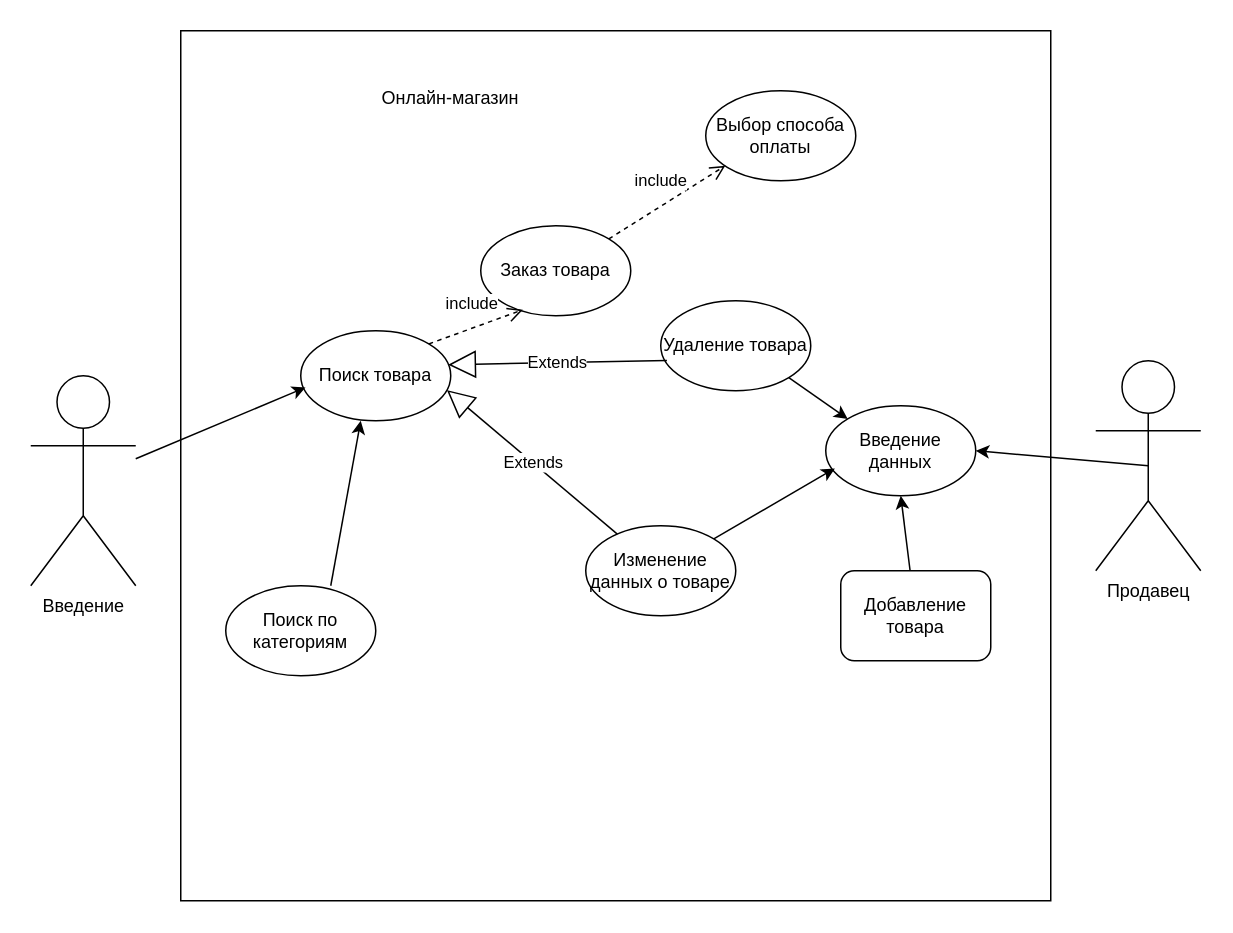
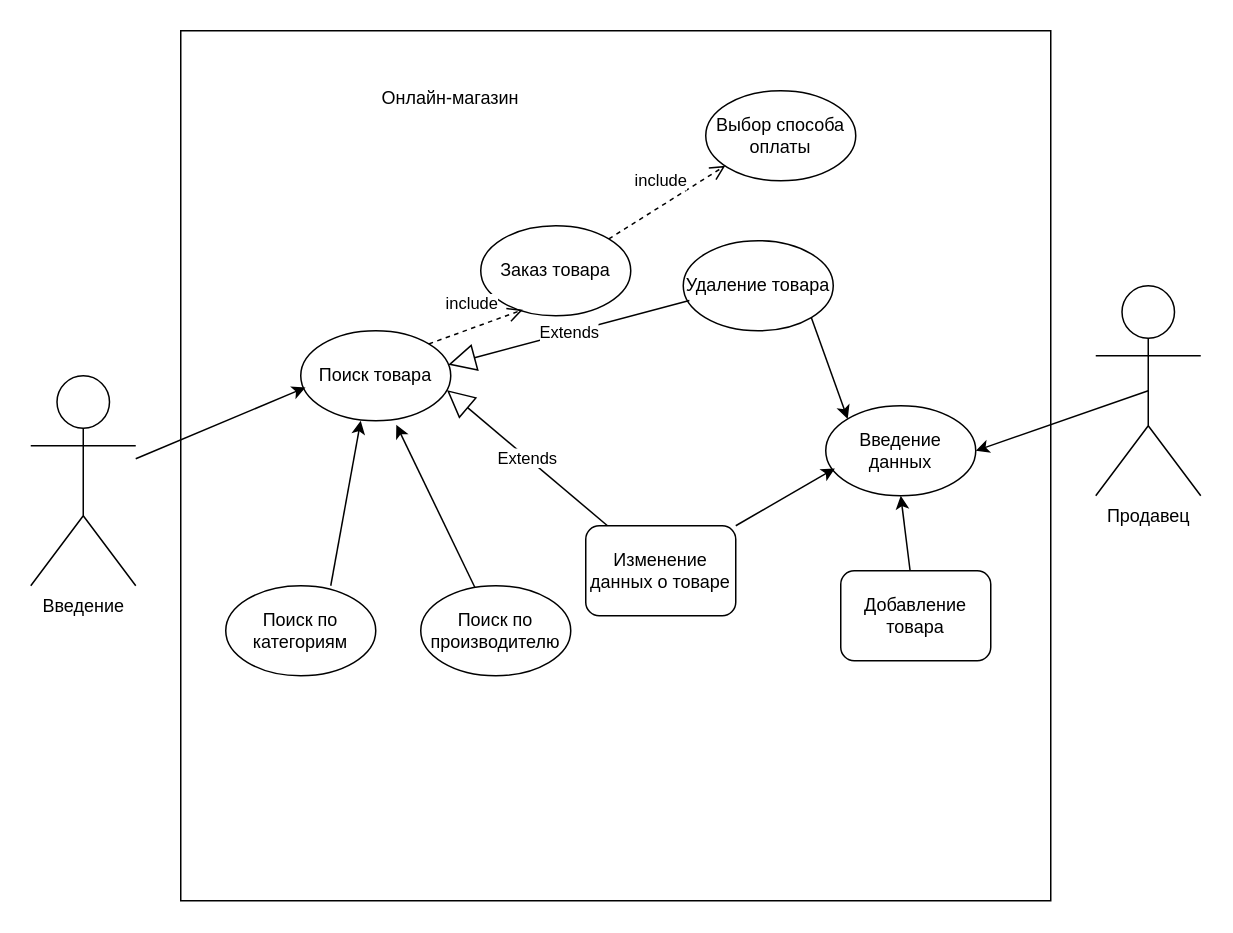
  <mxCell id="0" />
  <mxCell id="1" parent="0" />
  <mxCell id="2" value="" style="whiteSpace=wrap;html=1;aspect=fixed;" vertex="1" parent="1"><mxGeometry x="120" y="20" width="580" height="580" as="geometry" /></mxCell>
  <mxCell id="3" value="Введение" style="shape=umlActor;verticalLabelPosition=bottom;verticalAlign=top;html=1;outlineConnect=0;" vertex="1" parent="1"><mxGeometry x="20" y="250" width="70" height="140" as="geometry" /></mxCell>
- <mxCell id="4" value="Продавец" style="shape=umlActor;verticalLabelPosition=bottom;verticalAlign=top;html=1;outlineConnect=0;" vertex="1" parent="1"><mxGeometry x="730" y="240" width="70" height="140" as="geometry" /></mxCell>
+ <mxCell id="4" value="Продавец" style="shape=umlActor;verticalLabelPosition=bottom;verticalAlign=top;html=1;outlineConnect=0;" vertex="1" parent="1"><mxGeometry x="730" y="190" width="70" height="140" as="geometry" /></mxCell>
  <mxCell id="5" value="Поиск товара" style="ellipse;whiteSpace=wrap;html=1;" vertex="1" parent="1"><mxGeometry x="200" y="220" width="100" height="60" as="geometry" /></mxCell>
  <mxCell id="6" value="Заказ товара" style="ellipse;whiteSpace=wrap;html=1;" vertex="1" parent="1"><mxGeometry x="320" y="150" width="100" height="60" as="geometry" /></mxCell>
  <mxCell id="7" value="include" style="html=1;verticalAlign=bottom;endArrow=open;dashed=1;endSize=8;curved=0;rounded=0;entryX=0.281;entryY=0.933;entryDx=0;entryDy=0;entryPerimeter=0;exitX=1;exitY=0;exitDx=0;exitDy=0;" edge="1" parent="1" source="5" target="6"><mxGeometry x="-0.015" y="6" relative="1" as="geometry"><mxPoint x="440" y="300" as="sourcePoint" /><mxPoint x="360" y="300" as="targetPoint" /><mxPoint y="-1" as="offset" /></mxGeometry></mxCell>
  <mxCell id="8" value="Выбор способа оплаты" style="ellipse;whiteSpace=wrap;html=1;" vertex="1" parent="1"><mxGeometry x="470" y="60" width="100" height="60" as="geometry" /></mxCell>
  <mxCell id="9" value="include" style="html=1;verticalAlign=bottom;endArrow=open;dashed=1;endSize=8;curved=0;rounded=0;entryX=0.281;entryY=0.933;entryDx=0;entryDy=0;entryPerimeter=0;exitX=1;exitY=0;exitDx=0;exitDy=0;" edge="1" parent="1" source="6"><mxGeometry x="-0.015" y="6" relative="1" as="geometry"><mxPoint x="420" y="163" as="sourcePoint" /><mxPoint x="483" y="110" as="targetPoint" /><mxPoint y="-1" as="offset" /></mxGeometry></mxCell>
- <mxCell id="10" value="Изменение данных о товаре" style="ellipse;whiteSpace=wrap;html=1;" vertex="1" parent="1"><mxGeometry x="390" y="350" width="100" height="60" as="geometry" /></mxCell>
+ <mxCell id="10" value="Изменение данных о товаре" style="whiteSpace=wrap;html=1;rounded=1;" vertex="1" parent="1"><mxGeometry x="390" y="350" width="100" height="60" as="geometry" /></mxCell>
+ <mxCell id="11" value="Поиск по производителю" style="ellipse;whiteSpace=wrap;html=1;" vertex="1" parent="1"><mxGeometry x="280" y="390" width="100" height="60" as="geometry" /></mxCell>
  <mxCell id="12" value="Поиск по категориям" style="ellipse;whiteSpace=wrap;html=1;" vertex="1" parent="1"><mxGeometry x="150" y="390" width="100" height="60" as="geometry" /></mxCell>
  <mxCell id="13" value="Extends" style="endArrow=block;endSize=16;endFill=0;html=1;rounded=0;entryX=0.974;entryY=0.659;entryDx=0;entryDy=0;entryPerimeter=0;" edge="1" parent="1" source="10" target="5"><mxGeometry width="160" relative="1" as="geometry"><mxPoint x="340" y="363.5" as="sourcePoint" /><mxPoint x="355" y="276.5" as="targetPoint" /></mxGeometry></mxCell>
  <mxCell id="14" value="Введение данных" style="ellipse;whiteSpace=wrap;html=1;" vertex="1" parent="1"><mxGeometry x="550" y="270" width="100" height="60" as="geometry" /></mxCell>
  <mxCell id="15" value="Добавление товара" style="whiteSpace=wrap;html=1;rounded=1;" vertex="1" parent="1"><mxGeometry x="560" y="380" width="100" height="60" as="geometry" /></mxCell>
  <mxCell id="16" value="" style="endArrow=classic;html=1;rounded=0;entryX=0.4;entryY=1;entryDx=0;entryDy=0;entryPerimeter=0;" edge="1" parent="1" target="5"><mxGeometry width="50" height="50" relative="1" as="geometry"><mxPoint x="220" y="390" as="sourcePoint" /><mxPoint x="430" y="280" as="targetPoint" /></mxGeometry></mxCell>
- <mxCell id="18" value="Удаление товара" style="ellipse;whiteSpace=wrap;html=1;" vertex="1" parent="1"><mxGeometry x="440" y="200" width="100" height="60" as="geometry" /></mxCell>
+ <mxCell id="17" value="" style="endArrow=classic;html=1;rounded=0;entryX=0.637;entryY=1.044;entryDx=0;entryDy=0;entryPerimeter=0;" edge="1" parent="1" source="11" target="5"><mxGeometry width="50" height="50" relative="1" as="geometry"><mxPoint x="225" y="406" as="sourcePoint" /><mxPoint x="250" y="320" as="targetPoint" /></mxGeometry></mxCell>
+ <mxCell id="18" value="Удаление товара" style="ellipse;whiteSpace=wrap;html=1;" vertex="1" parent="1"><mxGeometry x="455" y="160" width="100" height="60" as="geometry" /></mxCell>
  <mxCell id="19" value="" style="endArrow=classic;html=1;rounded=0;exitX=0.5;exitY=0.5;exitDx=0;exitDy=0;exitPerimeter=0;entryX=1;entryY=0.5;entryDx=0;entryDy=0;" edge="1" parent="1" source="4" target="14"><mxGeometry width="50" height="50" relative="1" as="geometry"><mxPoint x="313" y="392" as="sourcePoint" /><mxPoint x="264" y="313" as="targetPoint" /></mxGeometry></mxCell>
  <mxCell id="20" value="" style="endArrow=classic;html=1;rounded=0;entryX=0.5;entryY=1;entryDx=0;entryDy=0;" edge="1" parent="1" source="15" target="14"><mxGeometry width="50" height="50" relative="1" as="geometry"><mxPoint x="323" y="402" as="sourcePoint" /><mxPoint x="274" y="323" as="targetPoint" /></mxGeometry></mxCell>
  <mxCell id="21" value="" style="endArrow=classic;html=1;rounded=0;entryX=0.061;entryY=0.696;entryDx=0;entryDy=0;entryPerimeter=0;exitX=1;exitY=0;exitDx=0;exitDy=0;" edge="1" parent="1" source="10" target="14"><mxGeometry width="50" height="50" relative="1" as="geometry"><mxPoint x="333" y="412" as="sourcePoint" /><mxPoint x="284" y="333" as="targetPoint" /></mxGeometry></mxCell>
  <mxCell id="22" value="" style="endArrow=classic;html=1;rounded=0;entryX=0;entryY=0;entryDx=0;entryDy=0;exitX=1;exitY=1;exitDx=0;exitDy=0;" edge="1" parent="1" source="18" target="14"><mxGeometry width="50" height="50" relative="1" as="geometry"><mxPoint x="520" y="250" as="sourcePoint" /><mxPoint x="294" y="343" as="targetPoint" /></mxGeometry></mxCell>
  <mxCell id="23" value="Extends" style="endArrow=block;endSize=16;endFill=0;html=1;rounded=0;entryX=0.983;entryY=0.378;entryDx=0;entryDy=0;entryPerimeter=0;exitX=0.041;exitY=0.663;exitDx=0;exitDy=0;exitPerimeter=0;" edge="1" parent="1" source="18" target="5"><mxGeometry width="160" relative="1" as="geometry"><mxPoint x="416" y="368" as="sourcePoint" /><mxPoint x="307" y="300" as="targetPoint" /></mxGeometry></mxCell>
  <mxCell id="24" value="" style="endArrow=classic;html=1;rounded=0;entryX=0.032;entryY=0.63;entryDx=0;entryDy=0;entryPerimeter=0;" edge="1" parent="1" source="3" target="5"><mxGeometry width="50" height="50" relative="1" as="geometry"><mxPoint x="230" y="400" as="sourcePoint" /><mxPoint x="250" y="320" as="targetPoint" /></mxGeometry></mxCell>
  <mxCell id="25" value="Онлайн-магазин" style="text;html=1;align=center;verticalAlign=middle;whiteSpace=wrap;rounded=0;" vertex="1" parent="1"><mxGeometry x="250" y="50" width="100" height="30" as="geometry" /></mxCell>
